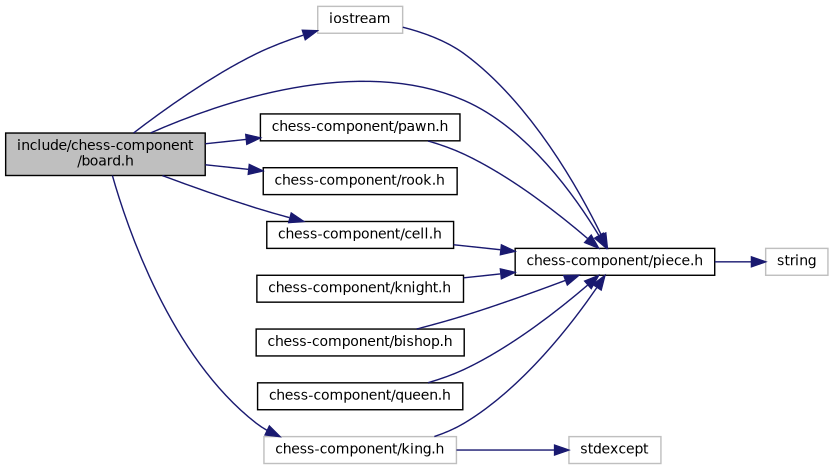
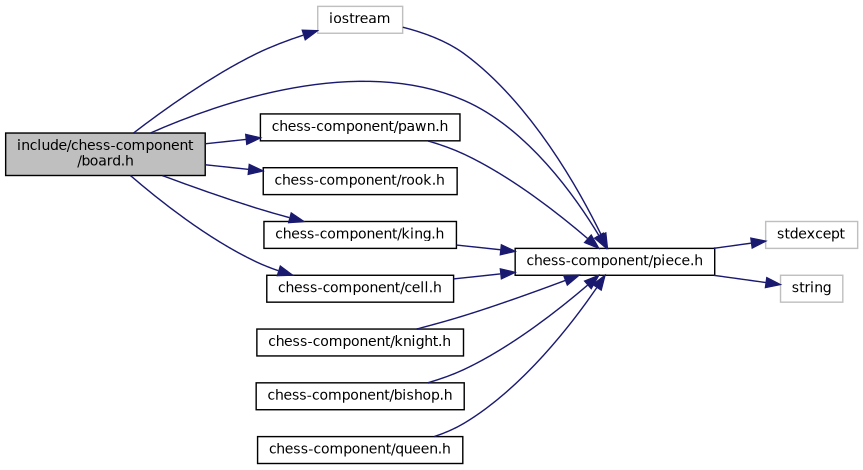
  digraph {
    rankdir=LR
    node [color=black fillcolor=white fontname=Helvetica fontsize=10 shape=record style=filled]
    edge [color=midnightblue fontname=Helvetica fontsize=10 labelfontname=Helvetica labelfontsize=10 style=solid]
    n1 [fillcolor=grey75 fontcolor=black height=0.2 label="include/chess-component\l/board.h" width=0.4]
    n2 [color=grey75 height=0.2 label=iostream width=0.4]
    n3 [height=0.2 label="chess-component/piece.h" width=0.4]
    n4 [height=0.2 label="chess-component/pawn.h" width=0.4]
    n5 [height=0.2 label="chess-component/rook.h" width=0.4]
-   n6 [color=grey75 height=0.2 label="chess-component/king.h" width=0.4]
+   n6 [height=0.2 label="chess-component/king.h" width=0.4]
    n7 [height=0.2 label="chess-component/cell.h" width=0.4]
    n8 [color=grey75 height=0.2 label=stdexcept width=0.4]
    n9 [color=grey75 height=0.2 label=string width=0.4]
    n10 [height=0.2 label="chess-component/knight.h" width=0.4]
    n11 [height=0.2 label="chess-component/bishop.h" width=0.4]
    n12 [height=0.2 label="chess-component/queen.h" width=0.4]
    n1 -> n2
    n1 -> n3
    n1 -> n4
    n1 -> n5
    n1 -> n6
    n1 -> n7
    n2 -> n3
-   n6 -> n8
+   n3 -> n8
    n3 -> n9
    n4 -> n3
    n6 -> n3
    n7 -> n3
    n10 -> n3
    n11 -> n3
    n12 -> n3
  }
